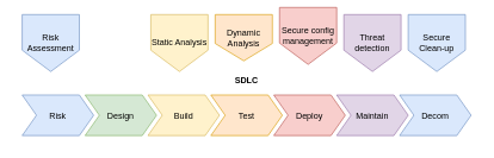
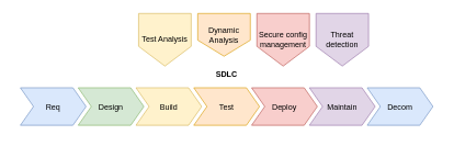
  <mxCell id="0" />
  <mxCell id="1" parent="0" />
- <mxCell id="2" value="Risk Assessment" style="shape=offPageConnector;whiteSpace=wrap;html=1;fillColor=#dae8fc;strokeColor=#6c8ebf;" vertex="1" parent="1"><mxGeometry x="30" y="20" width="80" height="80" as="geometry" /></mxCell>
- <mxCell id="3" value="Static Analysis" style="shape=offPageConnector;whiteSpace=wrap;html=1;fillColor=#fff2cc;strokeColor=#d6b656;" vertex="1" parent="1"><mxGeometry x="210" y="20" width="80" height="80" as="geometry" /></mxCell>
+ <mxCell id="3" value="Test Analysis" style="shape=offPageConnector;whiteSpace=wrap;html=1;fillColor=#fff2cc;strokeColor=#d6b656;" vertex="1" parent="1"><mxGeometry x="210" y="20" width="80" height="80" as="geometry" /></mxCell>
  <mxCell id="4" value="Dynamic Analysis" style="shape=offPageConnector;whiteSpace=wrap;html=1;fillColor=#ffe6cc;strokeColor=#d79b00;" vertex="1" parent="1"><mxGeometry x="300" y="20" width="80" height="65" as="geometry" /></mxCell>
- <mxCell id="5" value="Secure config management" style="shape=offPageConnector;whiteSpace=wrap;html=1;fillColor=#f8cecc;strokeColor=#b85450;" vertex="1" parent="1"><mxGeometry x="390" y="10" width="80" height="80" as="geometry" /></mxCell>
+ <mxCell id="5" value="Secure config management" style="shape=offPageConnector;whiteSpace=wrap;html=1;fillColor=#f8cecc;strokeColor=#b85450;" vertex="1" parent="1"><mxGeometry x="390" y="20" width="80" height="80" as="geometry" /></mxCell>
  <mxCell id="6" value="Threat detection" style="shape=offPageConnector;whiteSpace=wrap;html=1;fillColor=#e1d5e7;strokeColor=#9673a6;" vertex="1" parent="1"><mxGeometry x="480" y="20" width="80" height="80" as="geometry" /></mxCell>
- <mxCell id="7" value="Secure&lt;br&gt;Clean-up" style="shape=offPageConnector;whiteSpace=wrap;html=1;fillColor=#dae8fc;strokeColor=#6c8ebf;" vertex="1" parent="1"><mxGeometry x="570" y="20" width="80" height="80" as="geometry" /></mxCell>
  <mxCell id="8" value="SDLC" style="swimlane;childLayout=stackLayout;horizontal=1;fillColor=none;horizontalStack=1;resizeParent=1;resizeParentMax=0;resizeLast=0;collapsible=0;strokeColor=none;stackBorder=10;stackSpacing=-12;resizable=1;align=center;points=[];fontColor=#000000;verticalAlign=middle;" vertex="1" parent="1"><mxGeometry x="20" y="100" width="648" height="100" as="geometry" /></mxCell>
- <mxCell id="9" value="Risk" style="shape=step;perimeter=stepPerimeter;fixedSize=1;points=[];fillColor=#dae8fc;strokeColor=#6c8ebf;" vertex="1" parent="8"><mxGeometry x="10" y="33" width="100" height="57" as="geometry" /></mxCell>
+ <mxCell id="9" value="Req" style="shape=step;perimeter=stepPerimeter;fixedSize=1;points=[];fillColor=#dae8fc;strokeColor=#6c8ebf;" vertex="1" parent="8"><mxGeometry x="10" y="33" width="100" height="57" as="geometry" /></mxCell>
  <mxCell id="10" value="Design" style="shape=step;perimeter=stepPerimeter;fixedSize=1;points=[];fillColor=#d5e8d4;strokeColor=#82b366;" vertex="1" parent="8"><mxGeometry x="98" y="33" width="100" height="57" as="geometry" /></mxCell>
  <mxCell id="11" value="Build" style="shape=step;perimeter=stepPerimeter;fixedSize=1;points=[];fillColor=#fff2cc;strokeColor=#d6b656;" vertex="1" parent="8"><mxGeometry x="186" y="33" width="100" height="57" as="geometry" /></mxCell>
  <mxCell id="12" value="Test" style="shape=step;perimeter=stepPerimeter;fixedSize=1;points=[];fillColor=#ffe6cc;strokeColor=#d79b00;" vertex="1" parent="8"><mxGeometry x="274" y="33" width="100" height="57" as="geometry" /></mxCell>
  <mxCell id="13" value="Deploy" style="shape=step;perimeter=stepPerimeter;fixedSize=1;points=[];fillColor=#f8cecc;strokeColor=#b85450;" vertex="1" parent="8"><mxGeometry x="362" y="33" width="100" height="57" as="geometry" /></mxCell>
  <mxCell id="14" value="Maintain" style="shape=step;perimeter=stepPerimeter;fixedSize=1;points=[];fillColor=#e1d5e7;strokeColor=#9673a6;" vertex="1" parent="8"><mxGeometry x="450" y="33" width="100" height="57" as="geometry" /></mxCell>
  <mxCell id="15" value="Decom" style="shape=step;perimeter=stepPerimeter;fixedSize=1;points=[];fillColor=#dae8fc;strokeColor=#6c8ebf;" vertex="1" parent="8"><mxGeometry x="538" y="33" width="100" height="57" as="geometry" /></mxCell>
